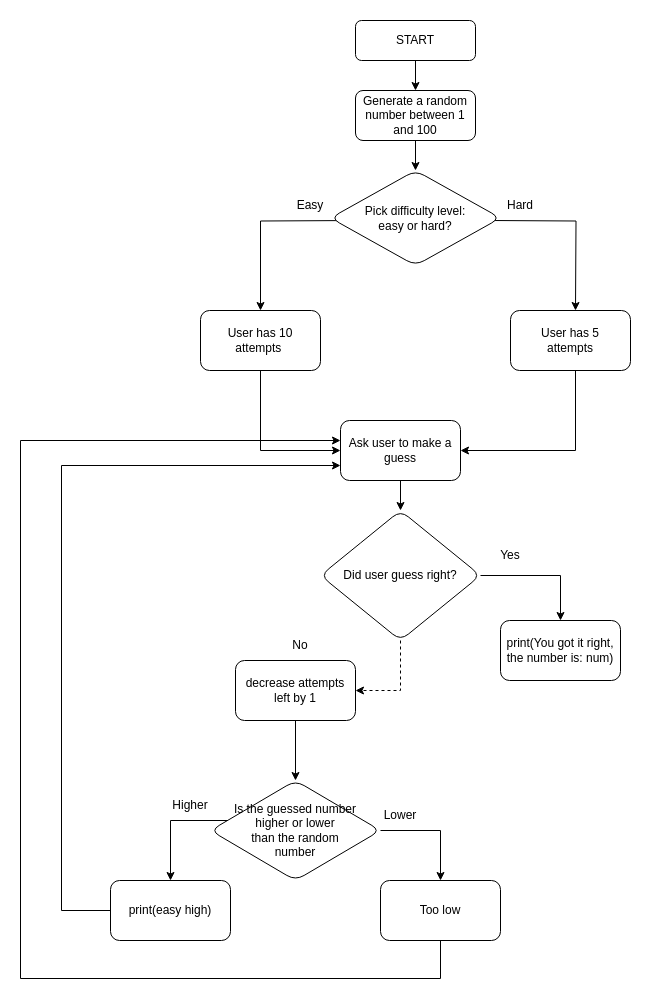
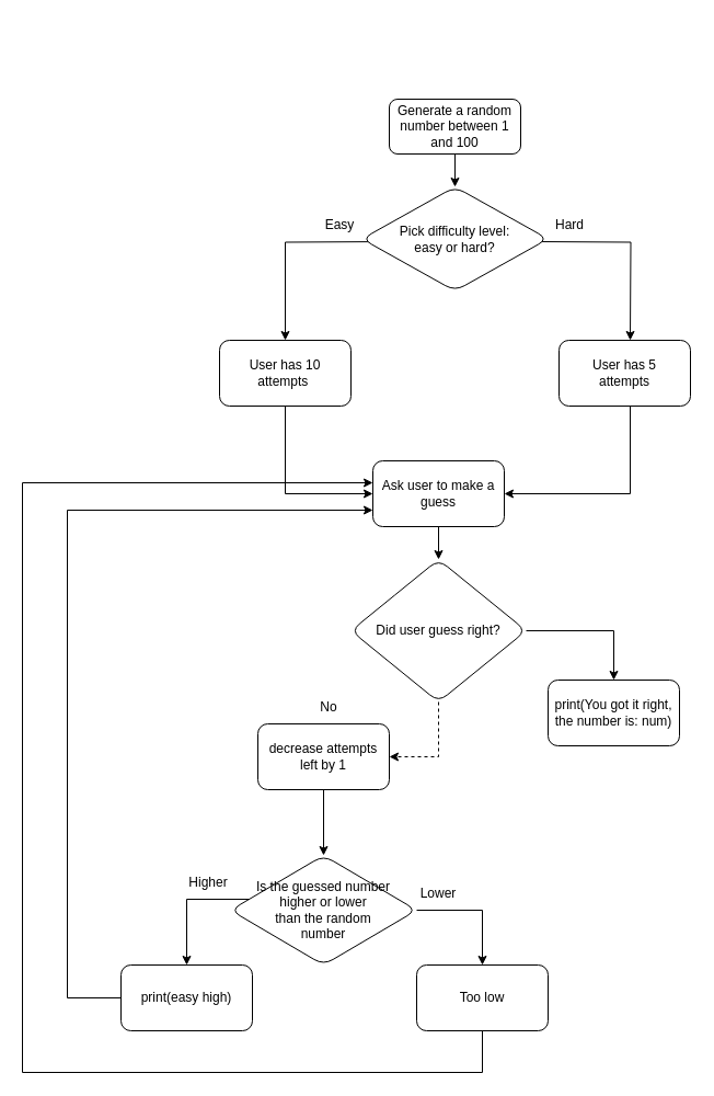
  <mxCell id="0" />
  <mxCell id="1" parent="0" />
- <mxCell id="2" value="" style="edgeStyle=orthogonalEdgeStyle;rounded=0;orthogonalLoop=1;jettySize=auto;html=1;" edge="1" parent="1" source="3" target="5"><mxGeometry relative="1" as="geometry" /></mxCell>
- <mxCell id="3" value="START" style="rounded=1;whiteSpace=wrap;html=1;" vertex="1" parent="1"><mxGeometry x="355" y="20" width="120" height="40" as="geometry" /></mxCell>
  <mxCell id="4" value="" style="edgeStyle=orthogonalEdgeStyle;rounded=0;orthogonalLoop=1;jettySize=auto;html=1;" edge="1" parent="1" source="5" target="24"><mxGeometry relative="1" as="geometry" /></mxCell>
  <mxCell id="5" value="Generate a random number between 1 and 100" style="whiteSpace=wrap;html=1;rounded=1;" vertex="1" parent="1"><mxGeometry x="355" y="90" width="120" height="50" as="geometry" /></mxCell>
  <mxCell id="6" value="" style="edgeStyle=orthogonalEdgeStyle;rounded=0;orthogonalLoop=1;jettySize=auto;html=1;" edge="1" parent="1"><mxGeometry relative="1" as="geometry"><mxPoint x="490" y="220" as="sourcePoint" /><mxPoint x="575" y="310" as="targetPoint" /></mxGeometry></mxCell>
  <mxCell id="7" value="" style="edgeStyle=orthogonalEdgeStyle;rounded=0;orthogonalLoop=1;jettySize=auto;html=1;" edge="1" parent="1" target="12"><mxGeometry relative="1" as="geometry"><mxPoint x="355" y="220" as="sourcePoint" /></mxGeometry></mxCell>
  <mxCell id="8" value="" style="edgeStyle=orthogonalEdgeStyle;rounded=0;orthogonalLoop=1;jettySize=auto;html=1;entryX=1;entryY=0.5;entryDx=0;entryDy=0;" edge="1" parent="1" target="15"><mxGeometry relative="1" as="geometry"><mxPoint x="575" y="370" as="sourcePoint" /><mxPoint x="475" y="450" as="targetPoint" /><Array as="points"><mxPoint x="575" y="450" /></Array></mxGeometry></mxCell>
  <mxCell id="9" value="User has 5&lt;br&gt;attempts" style="whiteSpace=wrap;html=1;rounded=1;" vertex="1" parent="1"><mxGeometry x="510" y="310" width="120" height="60" as="geometry" /></mxCell>
  <mxCell id="10" value="Hard" style="text;html=1;strokeColor=none;fillColor=none;align=center;verticalAlign=middle;whiteSpace=wrap;rounded=0;" vertex="1" parent="1"><mxGeometry x="490" y="190" width="60" height="30" as="geometry" /></mxCell>
  <mxCell id="11" style="edgeStyle=orthogonalEdgeStyle;rounded=0;orthogonalLoop=1;jettySize=auto;html=1;entryX=0;entryY=0.5;entryDx=0;entryDy=0;" edge="1" parent="1" source="12" target="15"><mxGeometry relative="1" as="geometry"><mxPoint x="290" y="460" as="targetPoint" /><Array as="points"><mxPoint x="260" y="450" /></Array></mxGeometry></mxCell>
  <mxCell id="12" value="User has 10 &lt;br&gt;attempts&amp;nbsp;" style="whiteSpace=wrap;html=1;rounded=1;" vertex="1" parent="1"><mxGeometry x="200" y="310" width="120" height="60" as="geometry" /></mxCell>
  <mxCell id="13" value="Easy" style="text;html=1;strokeColor=none;fillColor=none;align=center;verticalAlign=middle;whiteSpace=wrap;rounded=0;" vertex="1" parent="1"><mxGeometry x="280" y="190" width="60" height="30" as="geometry" /></mxCell>
  <mxCell id="14" value="" style="edgeStyle=orthogonalEdgeStyle;rounded=0;orthogonalLoop=1;jettySize=auto;html=1;" edge="1" parent="1" source="15" target="18"><mxGeometry relative="1" as="geometry" /></mxCell>
  <mxCell id="15" value="Ask user to make a guess" style="whiteSpace=wrap;html=1;rounded=1;" vertex="1" parent="1"><mxGeometry x="340" y="420" width="120" height="60" as="geometry" /></mxCell>
  <mxCell id="16" value="" style="edgeStyle=orthogonalEdgeStyle;rounded=0;orthogonalLoop=1;jettySize=auto;html=1;" edge="1" parent="1" source="18" target="19"><mxGeometry relative="1" as="geometry"><Array as="points"><mxPoint x="560" y="575" /></Array></mxGeometry></mxCell>
  <mxCell id="17" value="" style="edgeStyle=orthogonalEdgeStyle;rounded=0;orthogonalLoop=1;jettySize=auto;html=1;dashed=1;" edge="1" parent="1" source="18" target="21"><mxGeometry relative="1" as="geometry"><Array as="points"><mxPoint x="400" y="690" /></Array></mxGeometry></mxCell>
  <mxCell id="18" value="Did user guess right?" style="rhombus;whiteSpace=wrap;html=1;rounded=1;" vertex="1" parent="1"><mxGeometry x="320" y="510" width="160" height="130" as="geometry" /></mxCell>
  <mxCell id="19" value="print(You got it right, the number is: num)" style="whiteSpace=wrap;html=1;rounded=1;" vertex="1" parent="1"><mxGeometry x="500" y="620" width="120" height="60" as="geometry" /></mxCell>
  <mxCell id="20" value="" style="edgeStyle=orthogonalEdgeStyle;rounded=0;orthogonalLoop=1;jettySize=auto;html=1;" edge="1" parent="1" source="21" target="27"><mxGeometry relative="1" as="geometry" /></mxCell>
  <mxCell id="21" value="decrease attempts left by 1" style="whiteSpace=wrap;html=1;rounded=1;" vertex="1" parent="1"><mxGeometry x="235" y="660" width="120" height="60" as="geometry" /></mxCell>
- <mxCell id="22" value="Yes" style="text;html=1;strokeColor=none;fillColor=none;align=center;verticalAlign=middle;whiteSpace=wrap;rounded=0;" vertex="1" parent="1"><mxGeometry x="480" y="540" width="60" height="30" as="geometry" /></mxCell>
  <mxCell id="23" value="No" style="text;html=1;strokeColor=none;fillColor=none;align=center;verticalAlign=middle;whiteSpace=wrap;rounded=0;" vertex="1" parent="1"><mxGeometry x="270" y="630" width="60" height="30" as="geometry" /></mxCell>
  <mxCell id="24" value="Pick difficulty level:&lt;br style=&quot;border-color: var(--border-color);&quot;&gt;easy or hard?" style="rhombus;whiteSpace=wrap;html=1;rounded=1;" vertex="1" parent="1"><mxGeometry x="330" y="170" width="170" height="95" as="geometry" /></mxCell>
  <mxCell id="25" value="" style="edgeStyle=orthogonalEdgeStyle;rounded=0;orthogonalLoop=1;jettySize=auto;html=1;" edge="1" parent="1" source="27" target="29"><mxGeometry relative="1" as="geometry"><Array as="points"><mxPoint x="170" y="820" /></Array></mxGeometry></mxCell>
  <mxCell id="26" style="edgeStyle=orthogonalEdgeStyle;rounded=0;orthogonalLoop=1;jettySize=auto;html=1;exitX=1;exitY=0.5;exitDx=0;exitDy=0;entryX=0.5;entryY=0;entryDx=0;entryDy=0;" edge="1" parent="1" source="27" target="32"><mxGeometry relative="1" as="geometry" /></mxCell>
  <mxCell id="27" value="Is the guessed number&lt;br&gt;higher or lower&lt;br&gt;than the random&lt;br&gt;number" style="rhombus;whiteSpace=wrap;html=1;rounded=1;" vertex="1" parent="1"><mxGeometry x="210" y="780" width="170" height="100" as="geometry" /></mxCell>
  <mxCell id="28" style="edgeStyle=orthogonalEdgeStyle;rounded=0;orthogonalLoop=1;jettySize=auto;html=1;entryX=0;entryY=0.75;entryDx=0;entryDy=0;" edge="1" parent="1" source="29" target="15"><mxGeometry relative="1" as="geometry"><mxPoint x="60" y="420" as="targetPoint" /><Array as="points"><mxPoint x="61" y="910" /><mxPoint x="61" y="465" /></Array></mxGeometry></mxCell>
  <mxCell id="29" value="print(easy high)" style="whiteSpace=wrap;html=1;rounded=1;" vertex="1" parent="1"><mxGeometry x="110" y="880" width="120" height="60" as="geometry" /></mxCell>
  <mxCell id="30" value="Higher" style="text;html=1;strokeColor=none;fillColor=none;align=center;verticalAlign=middle;whiteSpace=wrap;rounded=0;" vertex="1" parent="1"><mxGeometry x="160" y="790" width="60" height="30" as="geometry" /></mxCell>
  <mxCell id="31" style="edgeStyle=orthogonalEdgeStyle;rounded=0;orthogonalLoop=1;jettySize=auto;html=1;exitX=0.5;exitY=1;exitDx=0;exitDy=0;" edge="1" parent="1" source="32"><mxGeometry relative="1" as="geometry"><mxPoint x="340" y="440" as="targetPoint" /><mxPoint x="135" y="977.5" as="sourcePoint" /><Array as="points"><mxPoint x="440" y="978" /><mxPoint x="20" y="978" /><mxPoint x="20" y="440" /></Array></mxGeometry></mxCell>
  <mxCell id="32" value="Too low" style="whiteSpace=wrap;html=1;rounded=1;" vertex="1" parent="1"><mxGeometry x="380" y="880" width="120" height="60" as="geometry" /></mxCell>
  <mxCell id="33" value="Lower" style="text;html=1;strokeColor=none;fillColor=none;align=center;verticalAlign=middle;whiteSpace=wrap;rounded=0;" vertex="1" parent="1"><mxGeometry x="370" y="800" width="60" height="30" as="geometry" /></mxCell>
